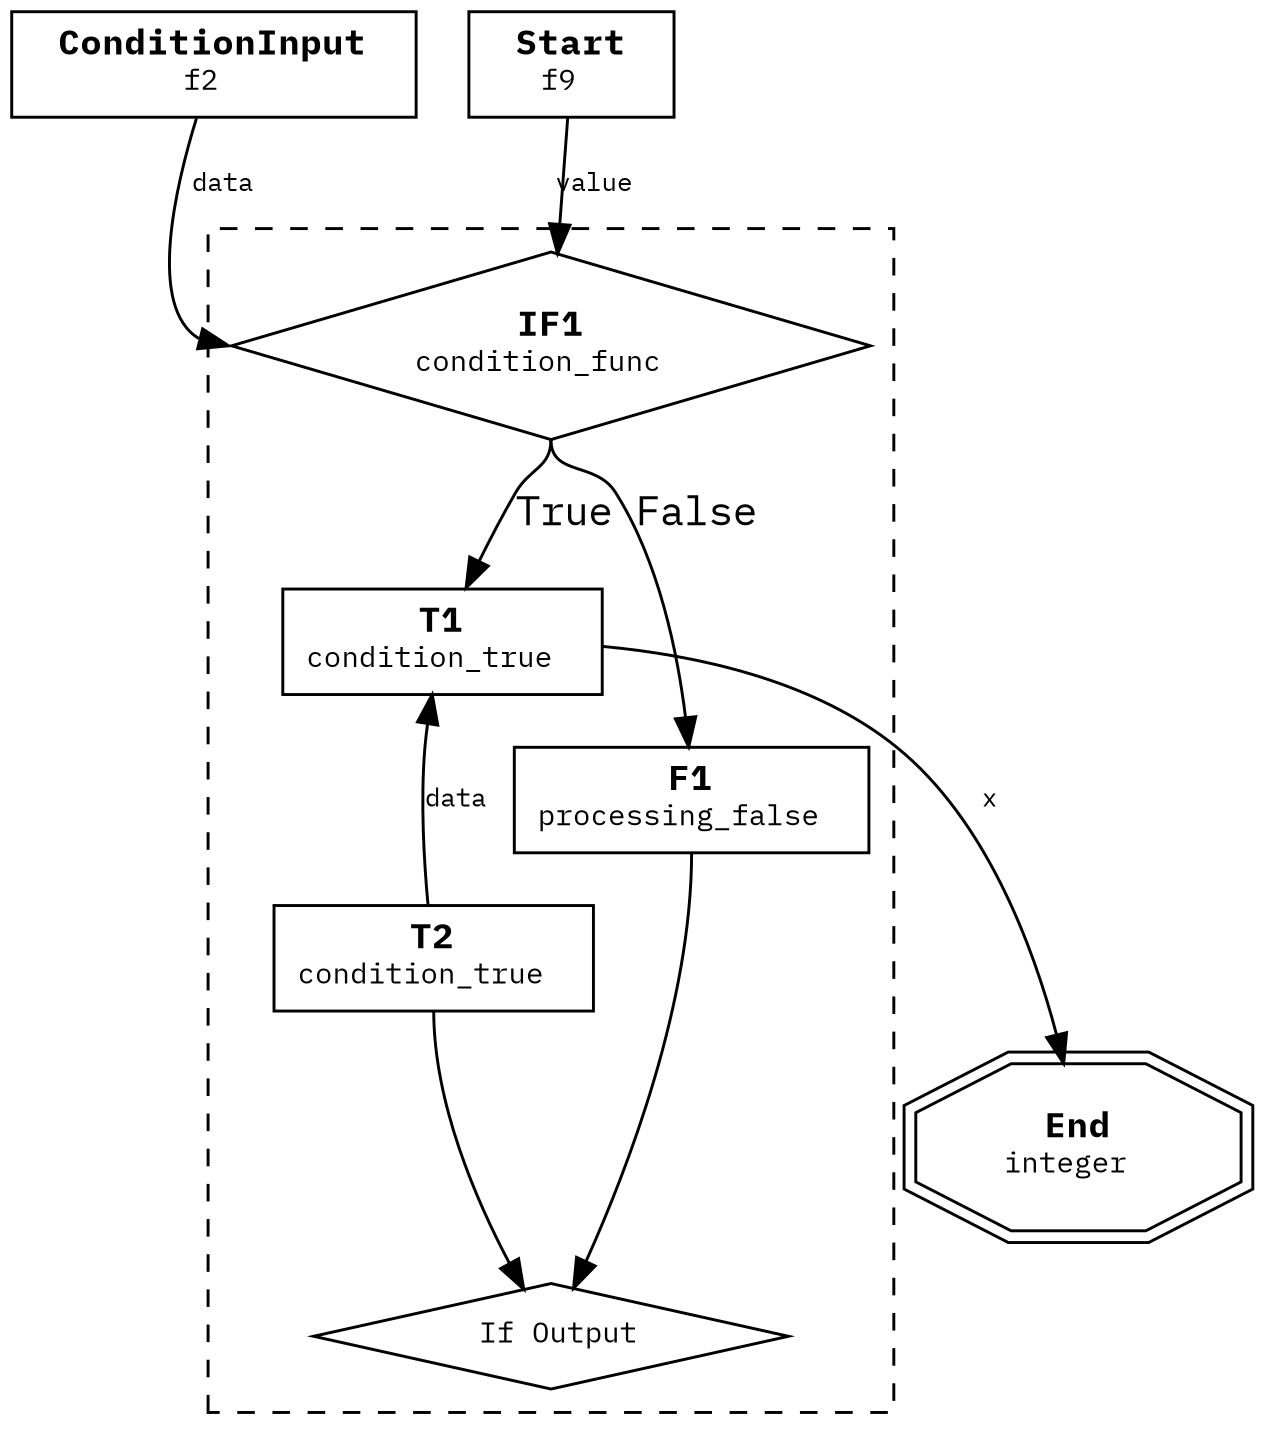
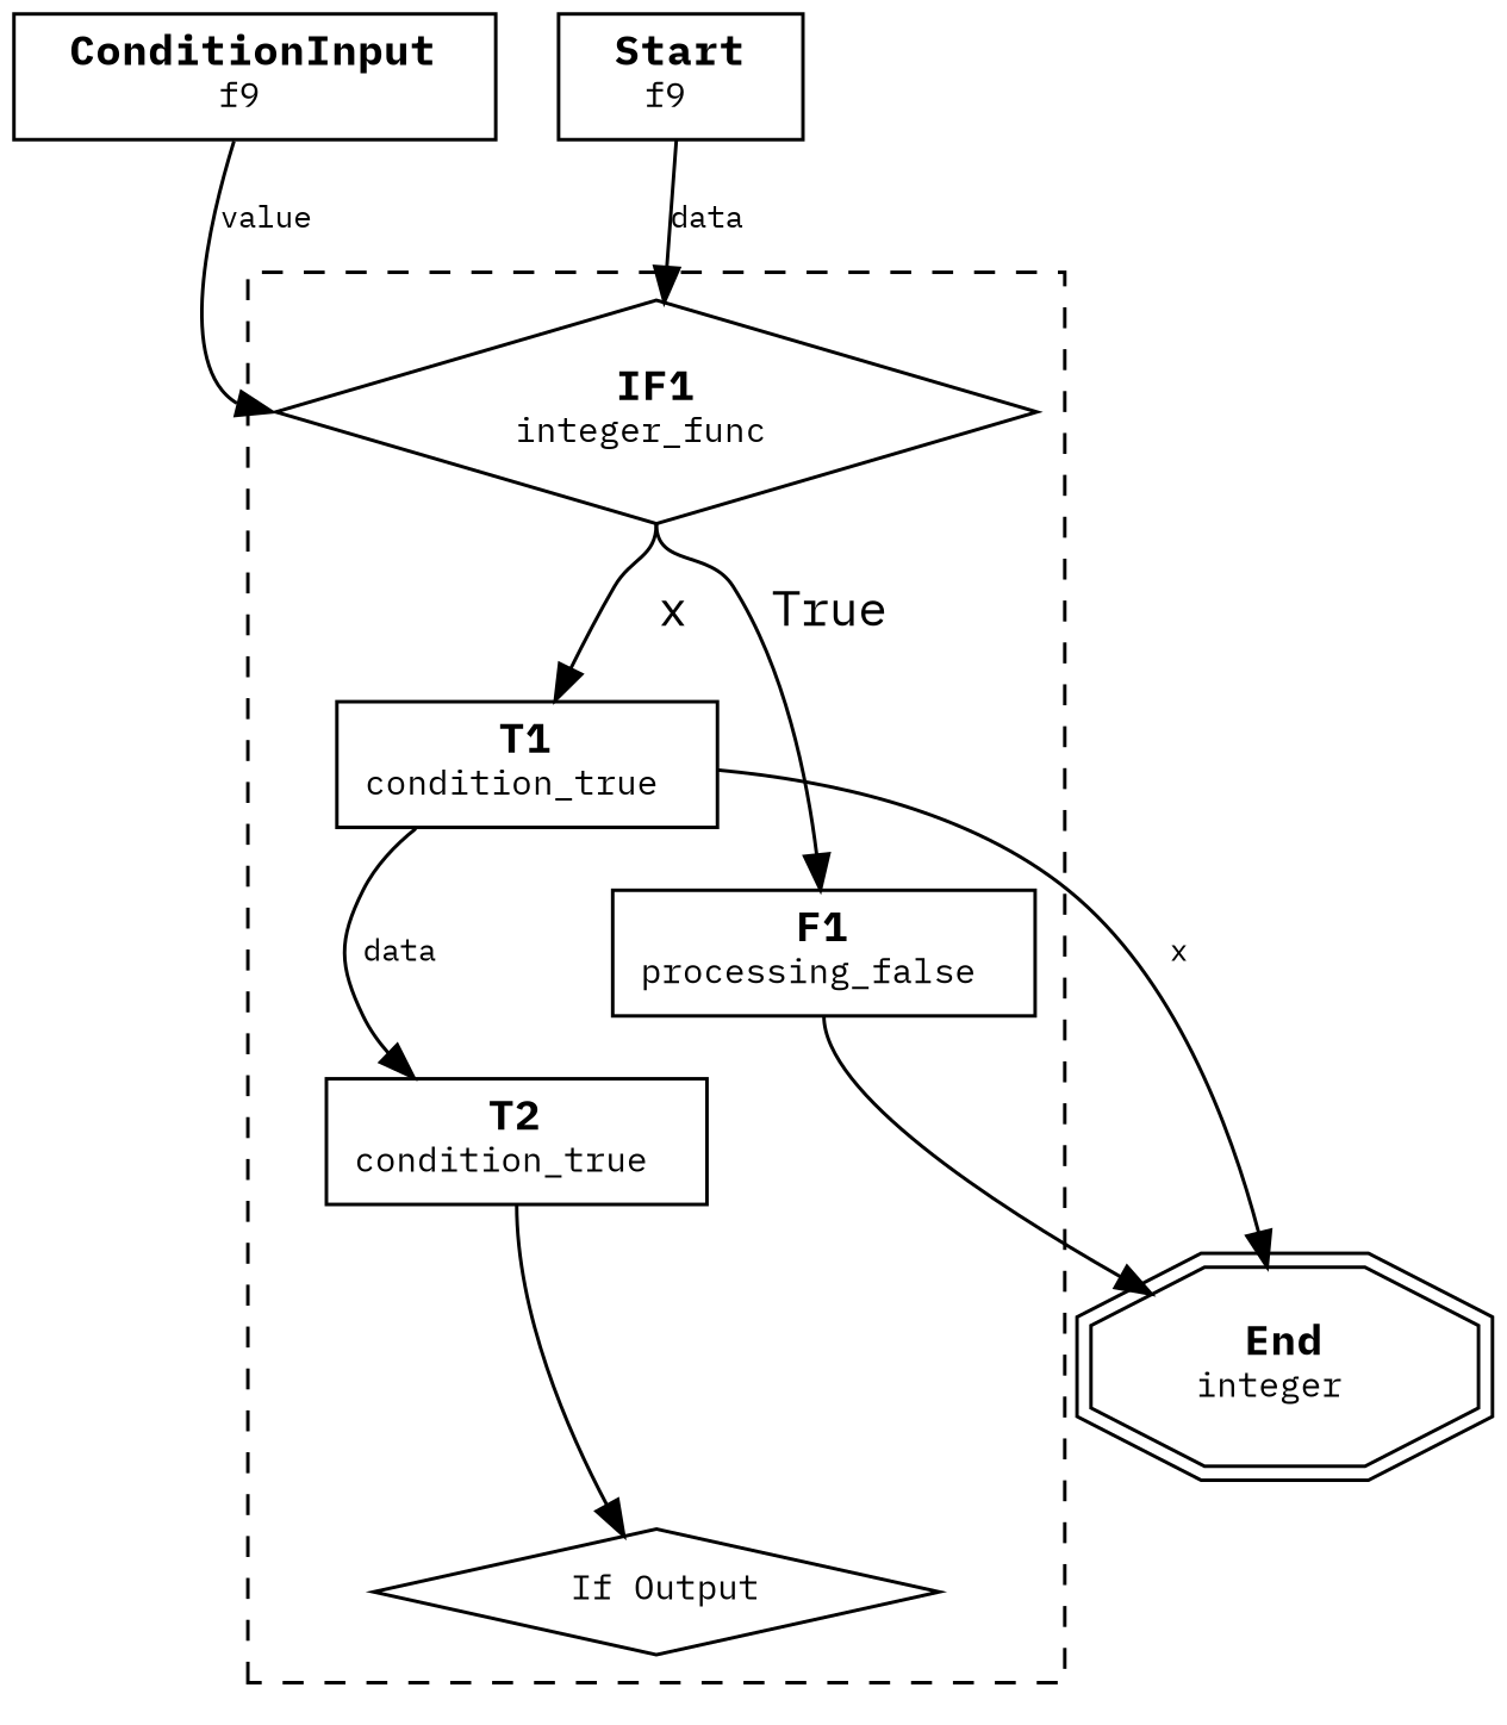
  digraph {
    fontname="IBM Plex Mono"
    rankdir=TB
    node [fontname="IBM Plex Mono" fontsize=12 shape=box]
    edge [fontname="IBM Plex Mono"]
    n1 [label=< <B>T1</B> <BR/><FONT POINT-SIZE="10">condition_true</FONT> >]
    n2 [label=< <B>T2</B> <BR/><FONT POINT-SIZE="10">condition_true</FONT> >]
    n3 [label=< <B>F1</B> <BR/><FONT POINT-SIZE="10">processing_false</FONT> >]
-   n4 [label=< <B>IF1</B> <BR/><FONT POINT-SIZE="10">condition_func</FONT> > shape=diamond]
+   n4 [label=< <B>IF1</B> <BR/><FONT POINT-SIZE="10">integer_func</FONT> > shape=diamond]
    n5 [label=< <FONT POINT-SIZE="10"> If Output</FONT> > shape=diamond]
    n6 [label=< <B>End</B> <BR/><FONT POINT-SIZE="10">integer</FONT> > shape=doubleoctagon]
    n7 [label=< <B>Start</B> <BR/><FONT POINT-SIZE="10">f9</FONT> >]
-   n8 [label=< <B>ConditionInput</B> <BR/><FONT POINT-SIZE="10">f2</FONT> >]
+   n8 [label=< <B>ConditionInput</B> <BR/><FONT POINT-SIZE="10">f9</FONT> >]
    subgraph cluster_1 {
      style=dashed
      n4
      n5
      subgraph sub_2 {
        style=dashed
        n1
        n2
        n3
      }
    }
-   n2 -> n1 [fontsize=9 label=data]
+   n1 -> n2 [fontsize=9 label=data]
    n1 -> n6 [fontsize=9 label=x]
    n2 -> n5 [tailport=s]
-   n3 -> n5 [tailport=s]
-   n4 -> n1 [label=True tailport=s]
-   n4 -> n3 [label=False tailport=s]
-   n7 -> n4 [fontsize=9 label=value]
-   n8 -> n4 [fontsize=9 headport=w label=data]
+   n3 -> n6 [tailport=s]
+   n4 -> n1 [label=x tailport=s]
+   n4 -> n3 [label=True tailport=s]
+   n7 -> n4 [fontsize=9 label=data]
+   n8 -> n4 [fontsize=9 headport=w label=value]
  }
